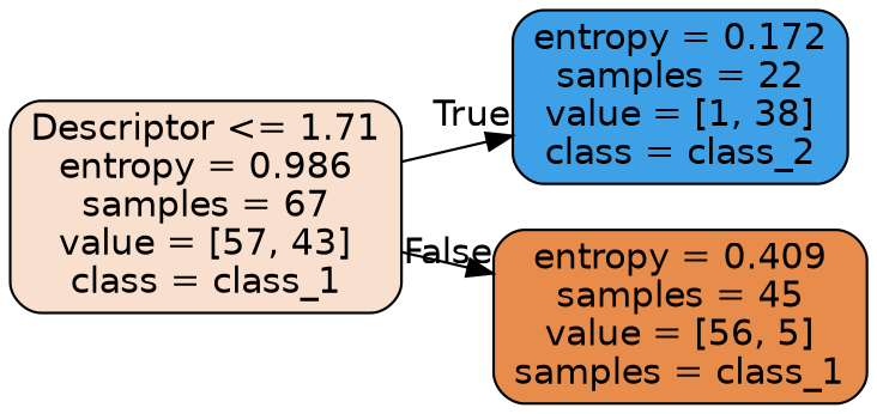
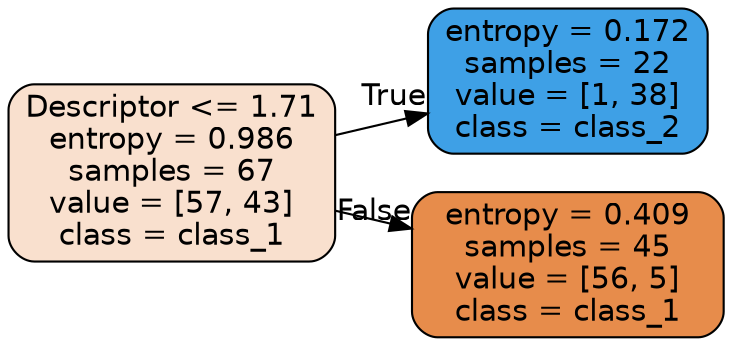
  digraph {
    rankdir=LR
    node [color=black fontname=helvetica shape=box style="filled, rounded"]
    edge [fontname=helvetica labeldistance=2.5]
    n1 [fillcolor="#f9e0ce" label="Descriptor <= 1.71\nentropy = 0.986\nsamples = 67\nvalue = [57, 43]\nclass = class_1"]
    n2 [fillcolor="#3ea0e6" label="entropy = 0.172\nsamples = 22\nvalue = [1, 38]\nclass = class_2"]
-   n3 [fillcolor="#e78c4b" label="entropy = 0.409\nsamples = 45\nvalue = [56, 5]\nsamples = class_1"]
+   n3 [fillcolor="#e78c4b" label="entropy = 0.409\nsamples = 45\nvalue = [56, 5]\nclass = class_1"]
    n1 -> n2 [headlabel=True labelangle=45]
    n1 -> n3 [headlabel=False labelangle=-45]
  }
